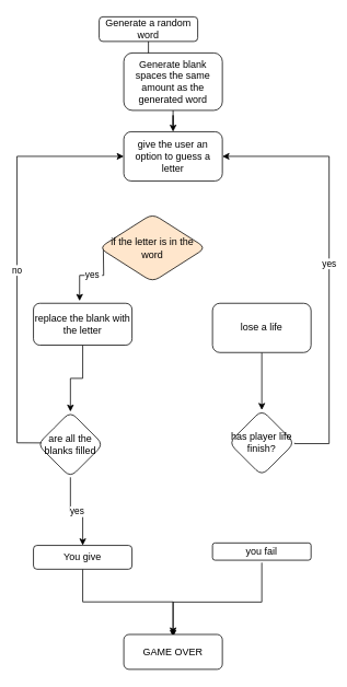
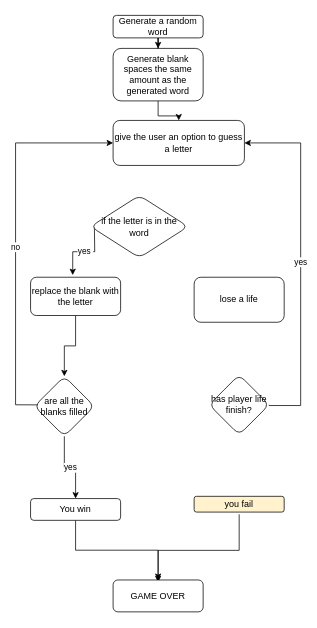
  <mxCell id="0" />
  <mxCell id="1" parent="0" />
  <mxCell id="2" value="" style="edgeStyle=orthogonalEdgeStyle;rounded=0;orthogonalLoop=1;jettySize=auto;html=1;" edge="1" parent="1" source="3" target="5"><mxGeometry relative="1" as="geometry" /></mxCell>
- <mxCell id="3" value="Generate a random word" style="rounded=1;whiteSpace=wrap;html=1;" vertex="1" parent="1"><mxGeometry x="120" y="20" width="120" height="30" as="geometry" /></mxCell>
+ <mxCell id="3" value="Generate a random word" style="rounded=1;whiteSpace=wrap;html=1;" vertex="1" parent="1"><mxGeometry x="150" y="20" width="120" height="30" as="geometry" /></mxCell>
  <mxCell id="4" value="" style="edgeStyle=orthogonalEdgeStyle;rounded=0;orthogonalLoop=1;jettySize=auto;html=1;" edge="1" parent="1" source="5" target="6"><mxGeometry relative="1" as="geometry" /></mxCell>
  <mxCell id="5" value="Generate blank spaces the same amount as the generated word" style="rounded=1;whiteSpace=wrap;html=1;" vertex="1" parent="1"><mxGeometry x="150" y="64" width="120" height="70" as="geometry" /></mxCell>
- <mxCell id="6" value="give the user an option to guess a letter" style="rounded=1;whiteSpace=wrap;html=1;" vertex="1" parent="1"><mxGeometry x="150" y="160" width="120" height="60" as="geometry" /></mxCell>
+ <mxCell id="6" value="give the user an option to guess a letter" style="rounded=1;whiteSpace=wrap;html=1;" vertex="1" parent="1"><mxGeometry x="150" y="160" width="175" height="60" as="geometry" /></mxCell>
  <mxCell id="7" value="yes&amp;nbsp;" style="edgeStyle=orthogonalEdgeStyle;rounded=0;orthogonalLoop=1;jettySize=auto;html=1;entryX=0.468;entryY=-0.055;entryDx=0;entryDy=0;entryPerimeter=0;" edge="1" parent="1" target="10"><mxGeometry relative="1" as="geometry"><mxPoint x="125.03" y="300" as="sourcePoint" /><mxPoint x="39.996" y="326" as="targetPoint" /></mxGeometry></mxCell>
- <mxCell id="8" value="if the letter is in the word" style="rhombus;whiteSpace=wrap;html=1;rounded=1;fillColor=#ffe6cc;" vertex="1" parent="1"><mxGeometry x="120" y="260" width="130" height="83" as="geometry" /></mxCell>
+ <mxCell id="8" value="if the letter is in the word" style="rhombus;whiteSpace=wrap;html=1;rounded=1;" vertex="1" parent="1"><mxGeometry x="120" y="260" width="130" height="83" as="geometry" /></mxCell>
  <mxCell id="9" value="" style="edgeStyle=orthogonalEdgeStyle;rounded=0;orthogonalLoop=1;jettySize=auto;html=1;" edge="1" parent="1" source="10" target="15"><mxGeometry relative="1" as="geometry" /></mxCell>
  <mxCell id="10" value="replace the blank with the letter" style="whiteSpace=wrap;html=1;rounded=1;" vertex="1" parent="1"><mxGeometry x="40" y="369" width="120" height="51" as="geometry" /></mxCell>
- <mxCell id="11" value="" style="edgeStyle=orthogonalEdgeStyle;rounded=0;orthogonalLoop=1;jettySize=auto;html=1;" edge="1" parent="1" source="12" target="17"><mxGeometry relative="1" as="geometry" /></mxCell>
  <mxCell id="12" value="lose a life" style="whiteSpace=wrap;html=1;rounded=1;" vertex="1" parent="1"><mxGeometry x="258" y="369" width="120" height="60" as="geometry" /></mxCell>
  <mxCell id="13" value="no" style="edgeStyle=orthogonalEdgeStyle;rounded=0;orthogonalLoop=1;jettySize=auto;html=1;exitX=0.042;exitY=0.477;exitDx=0;exitDy=0;entryX=0;entryY=0.5;entryDx=0;entryDy=0;exitPerimeter=0;" edge="1" parent="1" source="15" target="6"><mxGeometry relative="1" as="geometry"><mxPoint x="10" y="180" as="targetPoint" /><Array as="points"><mxPoint x="63" y="539" /><mxPoint x="20" y="539" /><mxPoint x="20" y="190" /></Array></mxGeometry></mxCell>
  <mxCell id="14" value="yes" style="edgeStyle=orthogonalEdgeStyle;rounded=0;orthogonalLoop=1;jettySize=auto;html=1;" edge="1" parent="1" source="15" target="19"><mxGeometry relative="1" as="geometry" /></mxCell>
  <mxCell id="15" value="are all the blanks filled" style="rhombus;whiteSpace=wrap;html=1;rounded=1;" vertex="1" parent="1"><mxGeometry x="45" y="501" width="80" height="80" as="geometry" /></mxCell>
  <mxCell id="16" value="yes" style="edgeStyle=orthogonalEdgeStyle;rounded=0;orthogonalLoop=1;jettySize=auto;html=1;exitX=1;exitY=0.5;exitDx=0;exitDy=0;entryX=1;entryY=0.5;entryDx=0;entryDy=0;" edge="1" parent="1" source="17" target="6"><mxGeometry relative="1" as="geometry"><mxPoint x="480" y="170" as="targetPoint" /><Array as="points"><mxPoint x="358" y="540" /><mxPoint x="400" y="540" /><mxPoint x="400" y="190" /></Array></mxGeometry></mxCell>
  <mxCell id="17" value="has player life finish?" style="rhombus;whiteSpace=wrap;html=1;rounded=1;" vertex="1" parent="1"><mxGeometry x="278" y="499" width="80" height="80" as="geometry" /></mxCell>
  <mxCell id="18" value="" style="edgeStyle=orthogonalEdgeStyle;rounded=0;orthogonalLoop=1;jettySize=auto;html=1;" edge="1" parent="1" source="19" target="22"><mxGeometry relative="1" as="geometry" /></mxCell>
- <mxCell id="19" value="You give" style="whiteSpace=wrap;html=1;rounded=1;" vertex="1" parent="1"><mxGeometry x="40" y="664" width="120" height="29" as="geometry" /></mxCell>
+ <mxCell id="19" value="You win" style="whiteSpace=wrap;html=1;rounded=1;" vertex="1" parent="1"><mxGeometry x="40" y="664" width="120" height="29" as="geometry" /></mxCell>
  <mxCell id="20" style="edgeStyle=orthogonalEdgeStyle;rounded=0;orthogonalLoop=1;jettySize=auto;html=1;entryX=0.5;entryY=0;entryDx=0;entryDy=0;" edge="1" parent="1"><mxGeometry relative="1" as="geometry"><mxPoint x="318" y="685" as="sourcePoint" /><mxPoint x="210" y="775.5" as="targetPoint" /><Array as="points"><mxPoint x="318" y="733" /><mxPoint x="210" y="733" /></Array></mxGeometry></mxCell>
- <mxCell id="21" value="you fail" style="whiteSpace=wrap;html=1;rounded=1;" vertex="1" parent="1"><mxGeometry x="258" y="661" width="120" height="21" as="geometry" /></mxCell>
+ <mxCell id="21" value="you fail" style="whiteSpace=wrap;html=1;rounded=1;fillColor=#fff2cc;" vertex="1" parent="1"><mxGeometry x="258" y="661" width="120" height="21" as="geometry" /></mxCell>
  <mxCell id="22" value="GAME OVER" style="whiteSpace=wrap;html=1;rounded=1;" vertex="1" parent="1"><mxGeometry x="150" y="772.5" width="120" height="42.5" as="geometry" /></mxCell>
